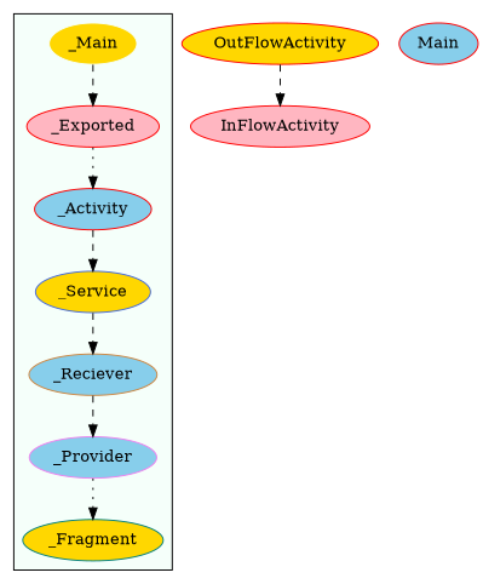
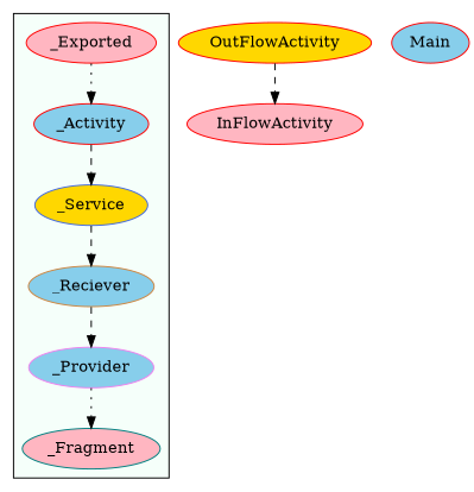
  digraph {
    node [color=red fillcolor=skyblue style=filled]
    edge [style=dashed]
    _Activity
    _Service [color=royalblue fillcolor=gold]
    _Reciever [color=peru]
    _Provider [color=violet]
-   _Fragment [color=teal fillcolor=gold]
-   _Main [color=mintcream fillcolor=gold]
+   _Fragment [color=teal fillcolor=lightpink]
    _Exported [fillcolor=lightpink]
    OutFlowActivity [fillcolor=gold]
    InFlowActivity [fillcolor=lightpink]
    n10 [label=Main]
    subgraph cluster_1 {
      bgcolor=mintcream
      _Activity
      _Service
      _Reciever
      _Provider
      _Fragment
-     _Main
      _Exported
    }
    _Activity -> _Service
    _Service -> _Reciever
    _Reciever -> _Provider
    _Provider -> _Fragment [style=dotted]
-   _Main -> _Exported
    _Exported -> _Activity [style=dotted]
    OutFlowActivity -> InFlowActivity
  }
